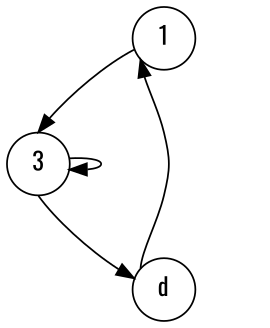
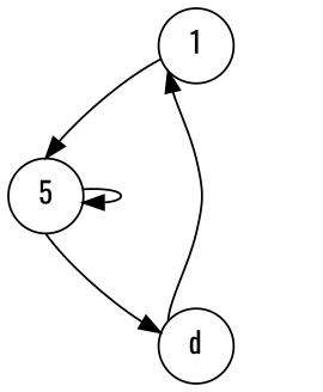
  digraph {
    fontname=Oswald
    node [shape=circle fontname=Oswald]
    edge [fontname=Oswald style=invis]
    n1 [label=1]
-   n2 [label=3]
+   n2 [label=5]
    n3 [label=d]
    n1 -> n2 [style=""]
    n1 -> n2
    n1 -> n2
    n1 -> n2
    n2 -> n2 [style=""]
    n2 -> n2
    n2 -> n2
    n2 -> n2
    n2 -> n3 [style=""]
    n2 -> n3
    n2 -> n3
    n2 -> n3
    n3 -> n1 [style=""]
    n3 -> n1
    n3 -> n1
    n3 -> n1
  }
